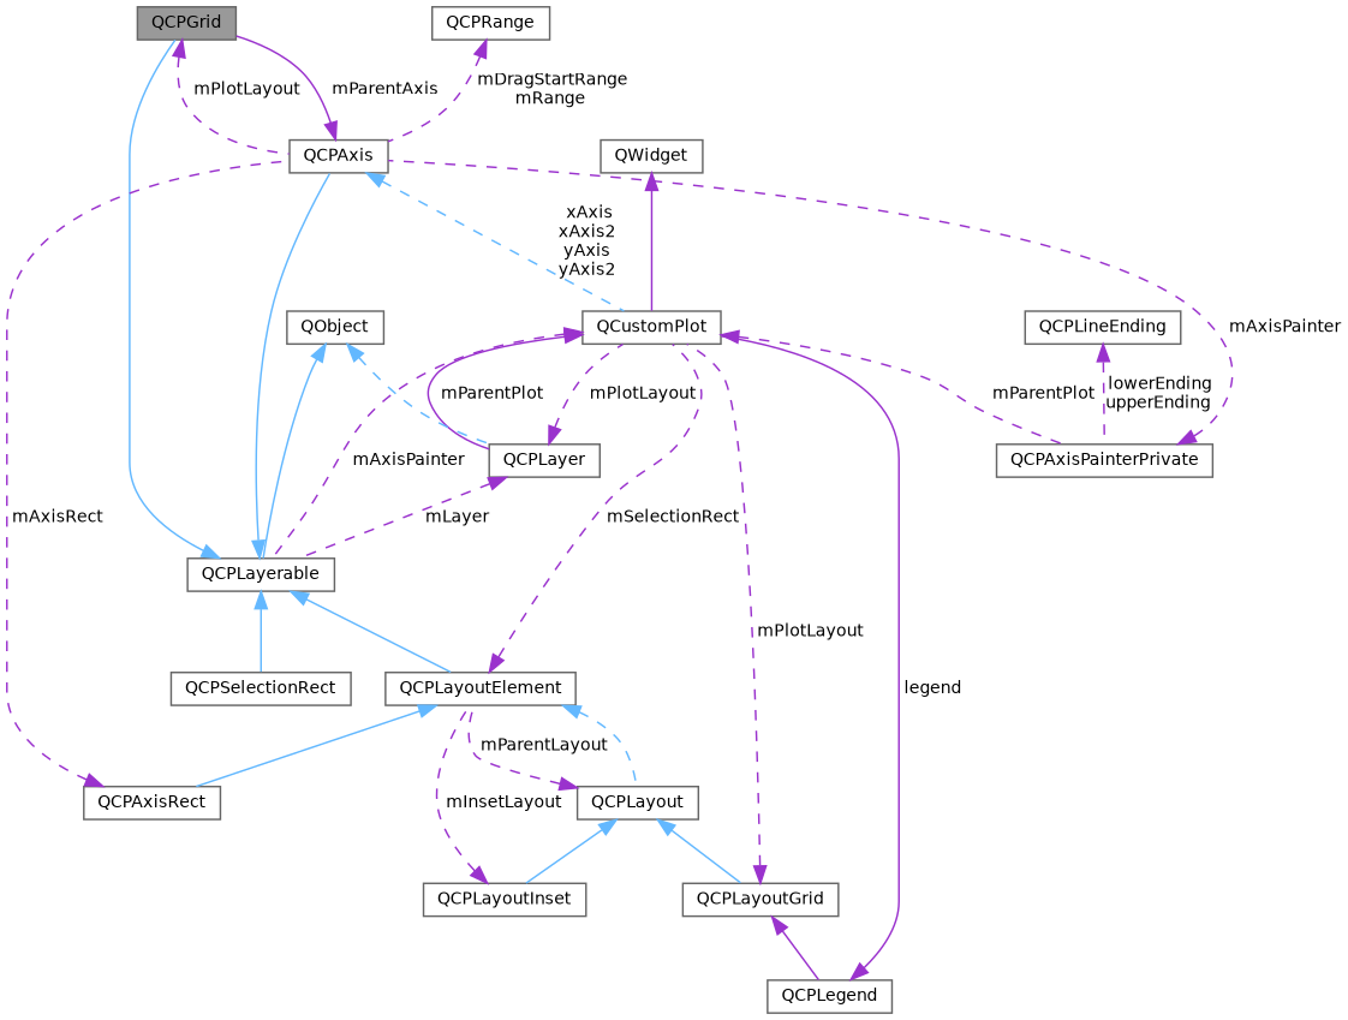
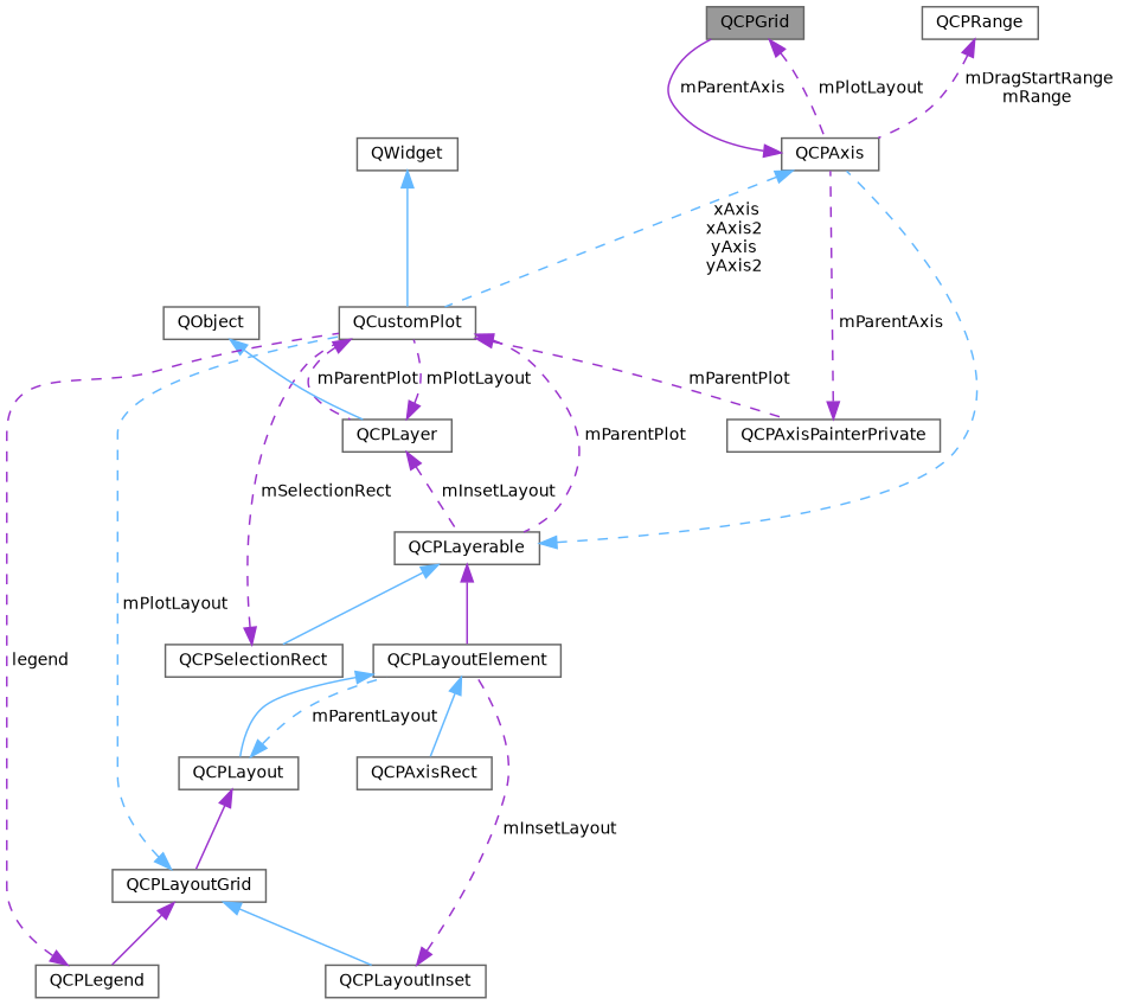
  digraph {
    node [color=gray40 fillcolor=white fontname=Helvetica fontsize=10 shape=box style=filled]
    edge [color=darkorchid3 dir=back fontname=Helvetica fontsize=10 labelfontname=Helvetica labelfontsize=10 style=dashed]
    n1 [fillcolor=grey60 fontcolor=black height=0.2 label=QCPGrid width=0.4]
    n2 [height=0.2 label=QCPAxis width=0.4]
    n3 [height=0.2 label=QCustomPlot width=0.4]
    n4 [height=0.2 label=QCPLayerable width=0.4]
    n5 [height=0.2 label=QCPLayoutElement width=0.4]
    n6 [height=0.2 label=QCPSelectionRect width=0.4]
    n7 [height=0.2 label=QCPAxisRect width=0.4]
    n8 [height=0.2 label=QCPLayout width=0.4]
    n9 [height=0.2 label=QObject width=0.4]
    n10 [height=0.2 label=QCPLayer width=0.4]
    n11 [height=0.2 label=QCPAxisPainterPrivate width=0.4]
    n12 [height=0.2 label=QWidget width=0.4]
    n13 [height=0.2 label=QCPLayoutInset width=0.4]
    n14 [height=0.2 label=QCPLayoutGrid width=0.4]
    n15 [height=0.2 label=QCPLegend width=0.4]
    n16 [height=0.2 label=QCPRange width=0.4]
-   n17 [height=0.2 label=QCPLineEnding width=0.4]
    n1 -> n2 [label=" mPlotLayout"]
    n2 -> n1 [label=" mParentAxis" style=solid]
    n2 -> n3 [color=steelblue1 label=" xAxis\nxAxis2\nyAxis\nyAxis2"]
-   n3 -> n4 [label=" mAxisPainter"]
-   n3 -> n10 [label=" mParentPlot" style=solid]
+   n3 -> n4 [label=" mParentPlot"]
+   n3 -> n10 [label=" mParentPlot"]
    n3 -> n11 [label=" mParentPlot"]
-   n4 -> n1 [color=steelblue1 style=solid]
-   n4 -> n2 [color=steelblue1 style=solid]
-   n4 -> n5 [color=steelblue1 style=solid]
+   n4 -> n2 [color=steelblue1]
+   n4 -> n5 [style=solid]
    n4 -> n6 [color=steelblue1 style=solid]
    n5 -> n7 [color=steelblue1 style=solid]
-   n5 -> n8 [color=steelblue1]
-   n5 -> n3 [label=" mSelectionRect"]
-   n7 -> n2 [label=" mAxisRect"]
-   n8 -> n5 [label=" mParentLayout"]
-   n8 -> n13 [color=steelblue1 style=solid]
-   n8 -> n14 [color=steelblue1 style=solid]
-   n9 -> n4 [color=steelblue1 style=solid]
-   n9 -> n10 [color=steelblue1]
+   n5 -> n8 [color=steelblue1 style=solid]
+   n6 -> n3 [label=" mSelectionRect"]
+   n8 -> n5 [color=steelblue1 label=" mParentLayout"]
+   n14 -> n13 [color=steelblue1 style=solid]
+   n8 -> n14 [style=solid]
+   n9 -> n10 [color=steelblue1 style=solid]
    n10 -> n3 [label=" mPlotLayout"]
-   n10 -> n4 [label=" mLayer"]
-   n11 -> n2 [label=" mAxisPainter"]
-   n12 -> n3 [style=solid]
+   n10 -> n4 [label=" mInsetLayout"]
+   n11 -> n2 [label=" mParentAxis"]
+   n12 -> n3 [color=steelblue1 style=solid]
    n13 -> n5 [label=" mInsetLayout"]
-   n14 -> n3 [label=" mPlotLayout"]
+   n14 -> n3 [color=steelblue1 label=" mPlotLayout"]
    n14 -> n15 [style=solid]
-   n15 -> n3 [label=" legend" style=solid]
+   n15 -> n3 [label=" legend"]
    n16 -> n2 [label=" mDragStartRange\nmRange"]
-   n17 -> n11 [label=" lowerEnding\nupperEnding"]
  }
